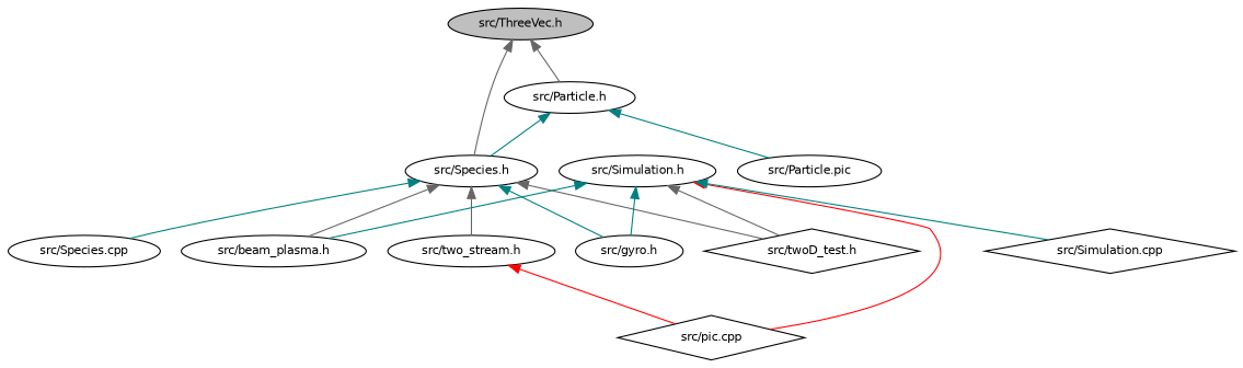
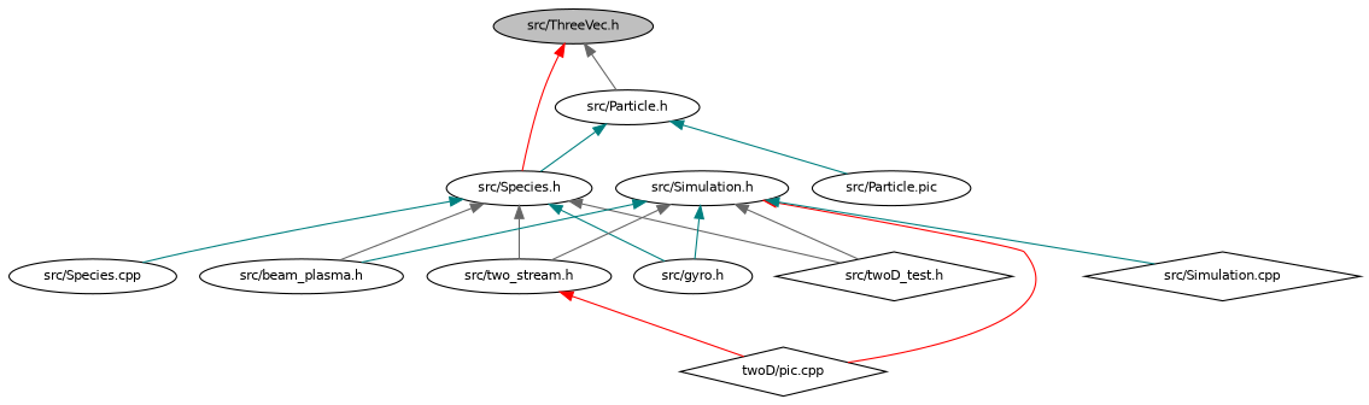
  digraph {
    node [color=black fillcolor=white fontname=Helvetica fontsize=10 shape=ellipse style=filled]
    edge [color=teal dir=back fontname=Helvetica fontsize=10 labelfontname=Helvetica labelfontsize=10 style=solid]
    n1 [fillcolor=grey75 fontcolor=black height=0.2 label="src/ThreeVec.h" width=0.4]
    n2 [height=0.2 label="src/Particle.h" width=0.4]
    n3 [height=0.2 label="src/Species.h" width=0.4]
    n4 [height=0.2 label="src/Particle.pic" width=0.4]
    n5 [height=0.2 label="src/beam_plasma.h" width=0.4]
    n6 [height=0.2 label="src/gyro.h" width=0.4]
    n7 [height=0.2 label="src/two_stream.h" width=0.4]
    n8 [height=0.2 label="src/twoD_test.h" shape=diamond width=0.4]
    n9 [height=0.2 label="src/Species.cpp" width=0.4]
    n10 [height=0.2 label="src/Simulation.h" width=0.4]
-   n11 [height=0.2 label="src/pic.cpp" shape=diamond width=0.4]
+   n11 [height=0.2 label="twoD/pic.cpp" shape=diamond width=0.4]
    n12 [height=0.2 label="src/Simulation.cpp" shape=diamond width=0.4]
    n1 -> n2 [color=gray40]
-   n1 -> n3 [color=gray40]
+   n1 -> n3 [color=red]
    n2 -> n3
    n2 -> n4
    n3 -> n5 [color=gray40]
    n3 -> n6
    n3 -> n7 [color=gray40]
    n3 -> n8 [color=gray40]
    n3 -> n9
    n7 -> n11 [color=red]
    n10 -> n5
    n10 -> n6
+   n10 -> n7 [color=gray40]
    n10 -> n8 [color=gray40]
    n10 -> n11 [color=red]
    n10 -> n12
  }
